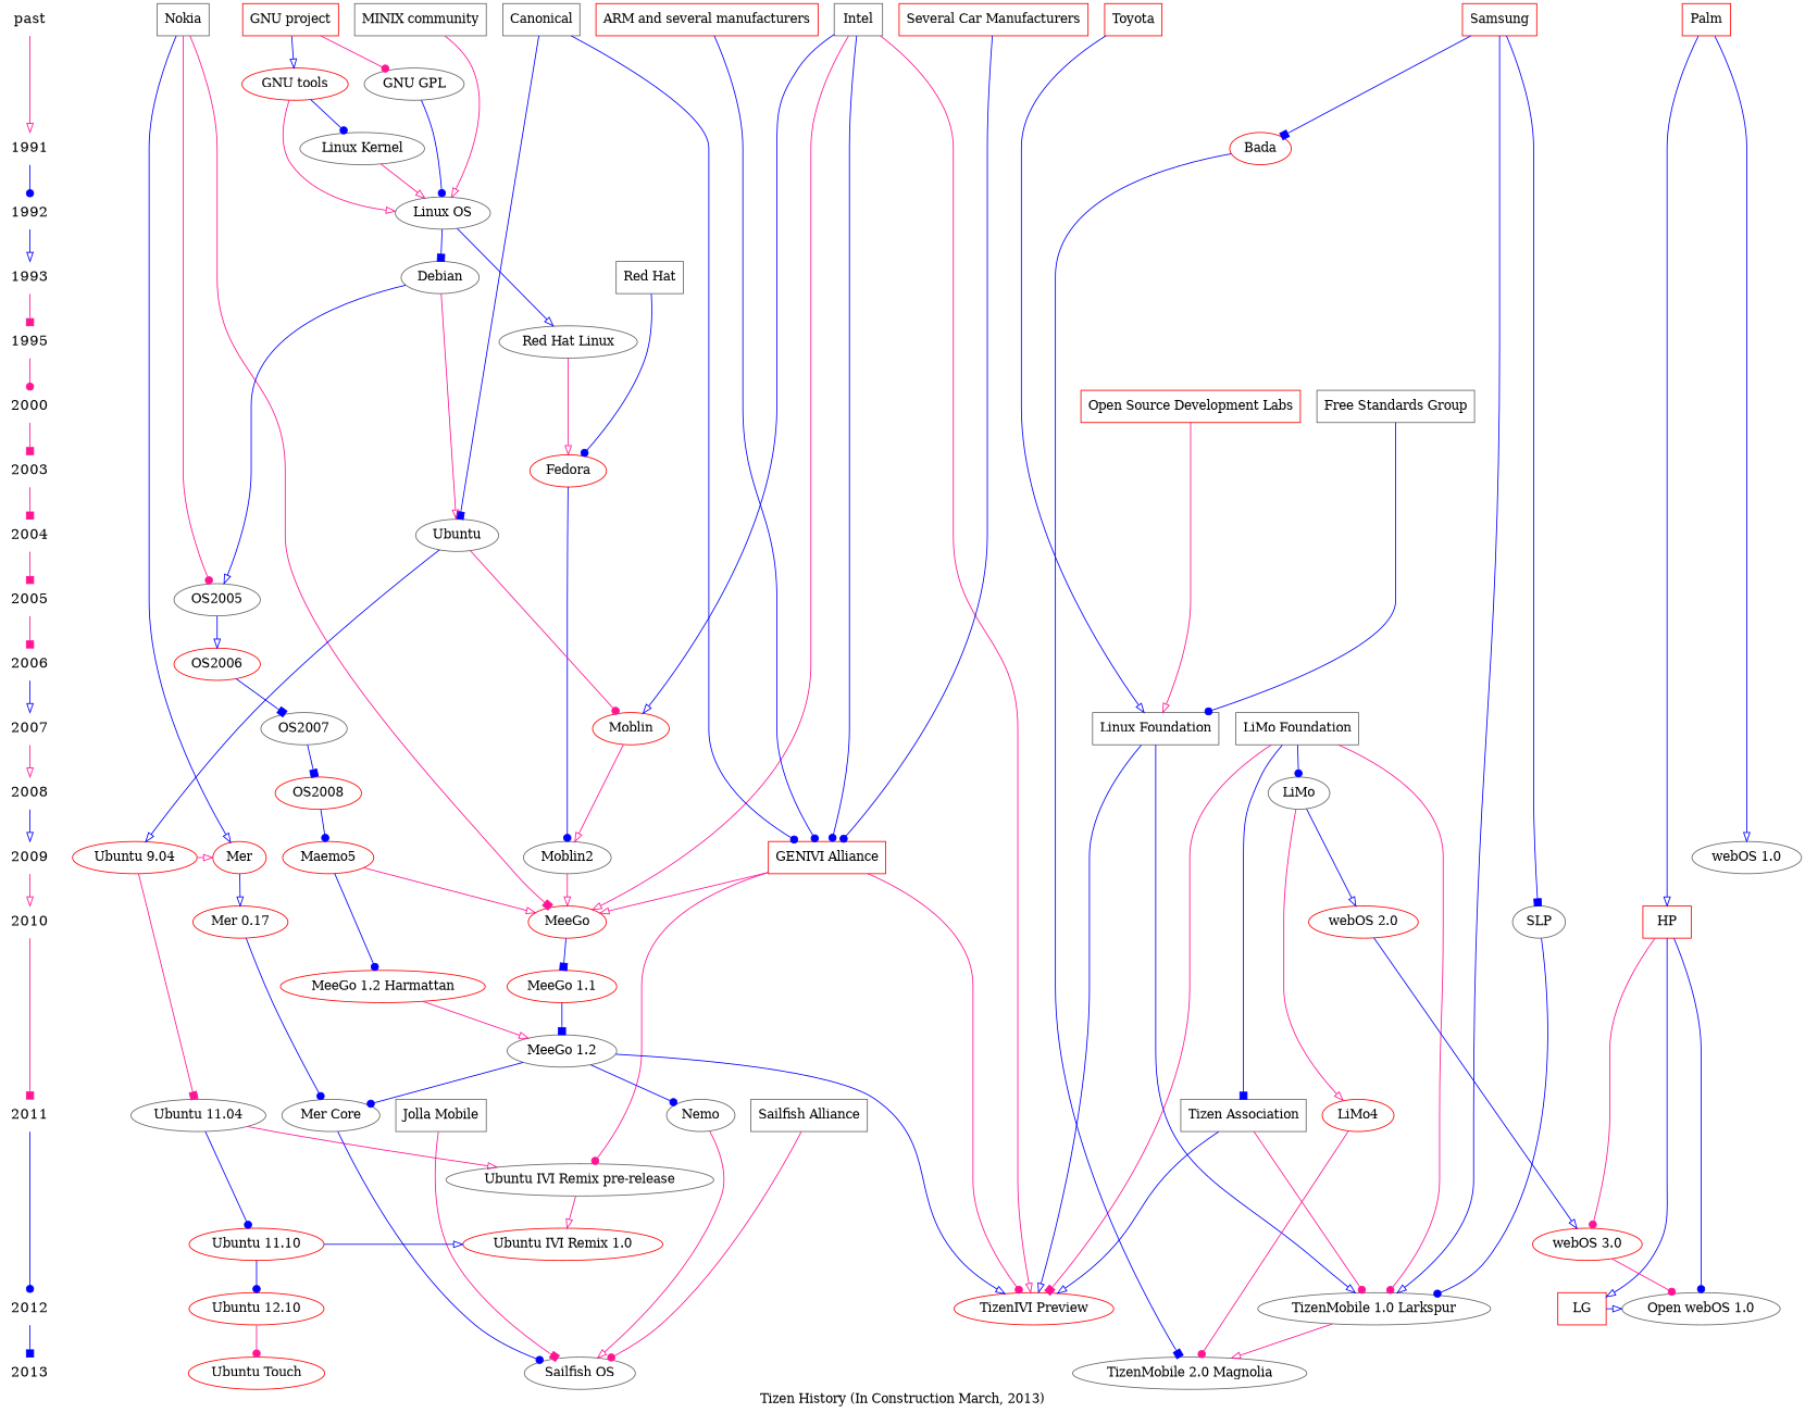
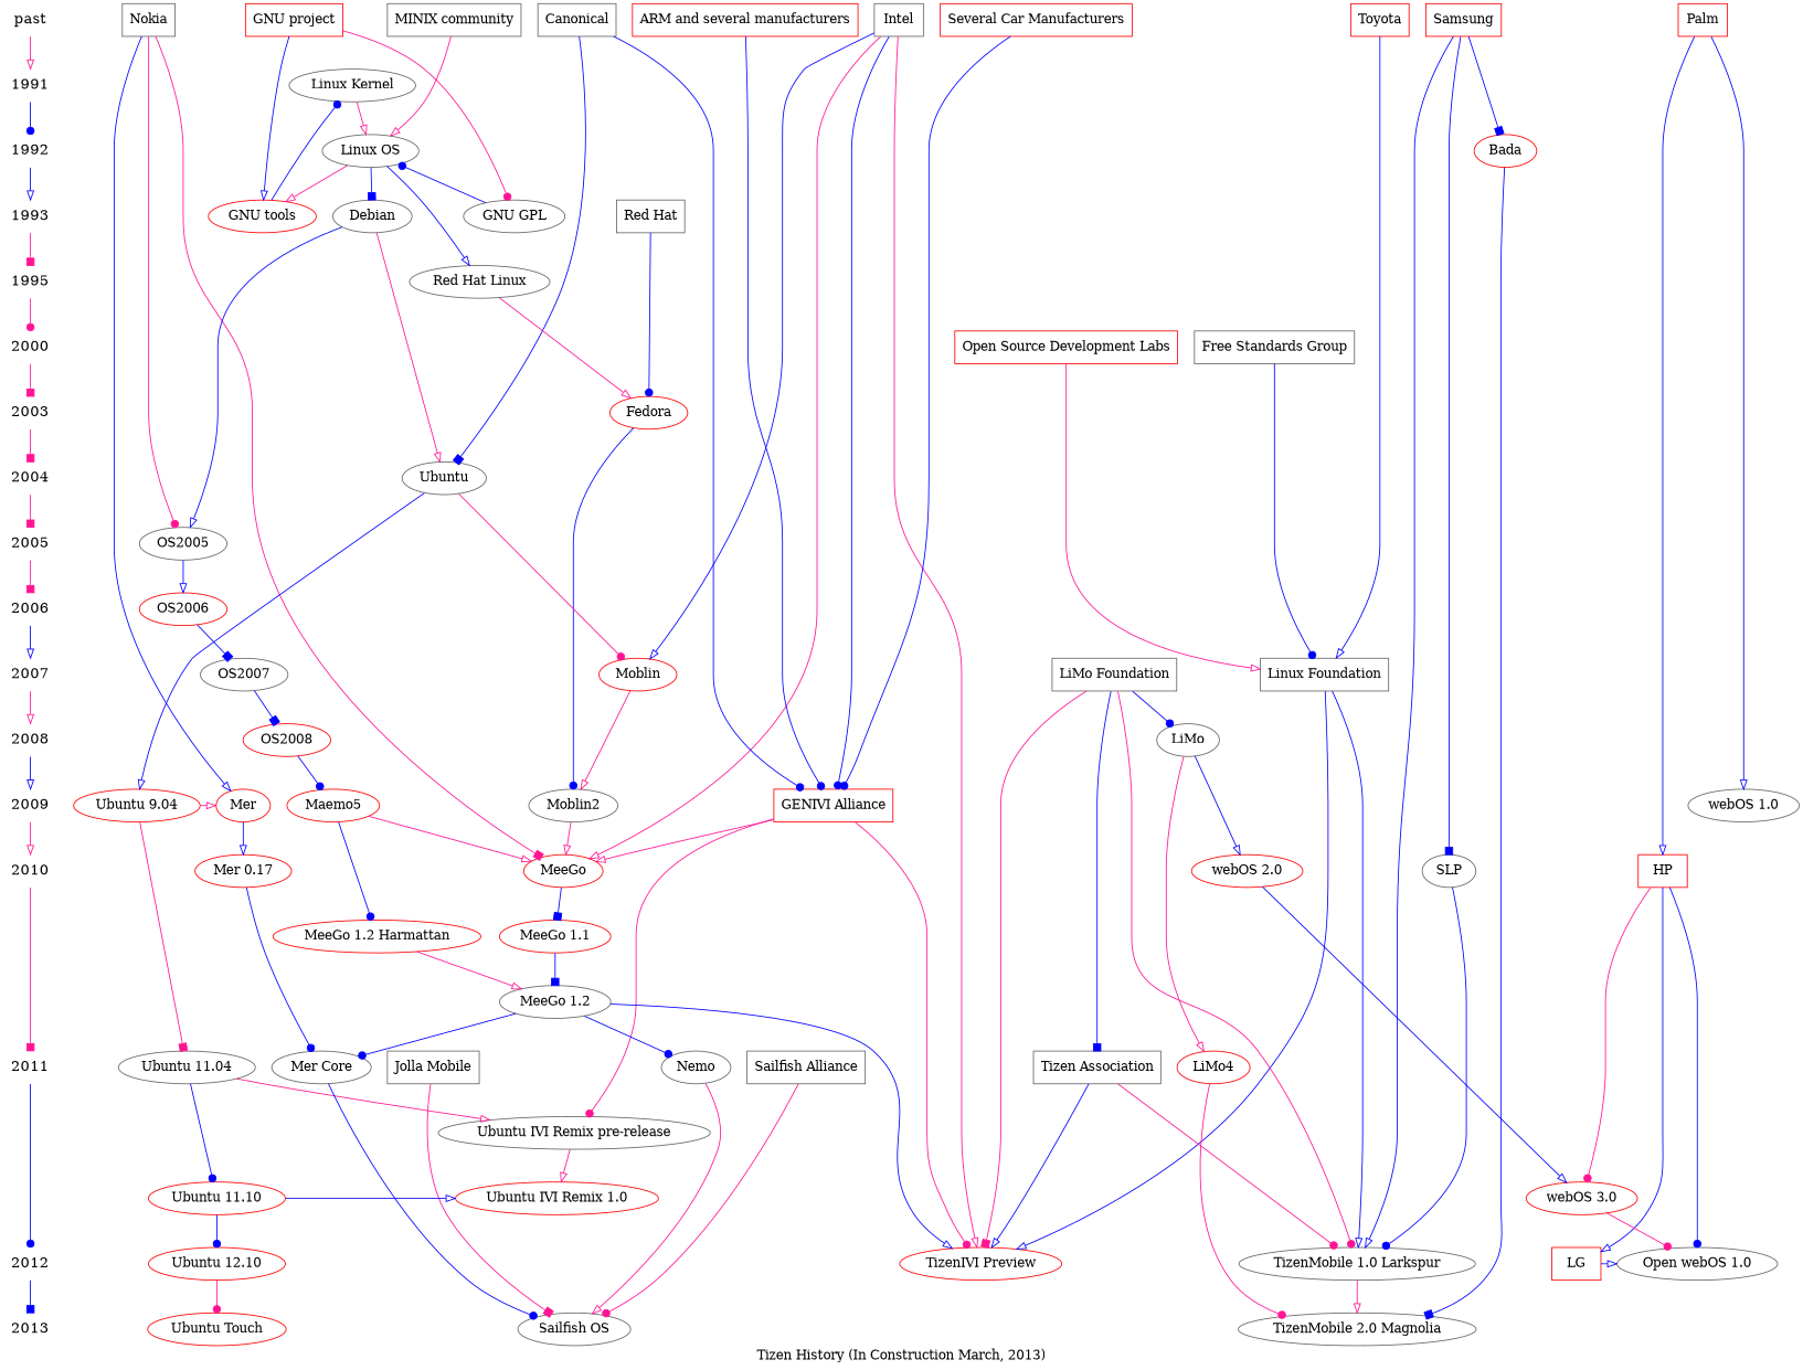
  digraph {
    label="Tizen History (In Construction March, 2013)"
    node [color=gray40]
    edge [arrowhead=onormal color=blue]
    past [fontsize=16 shape=plaintext]
    1991 [fontsize=16 shape=plaintext]
    1992 [fontsize=16 shape=plaintext]
    1993 [fontsize=16 shape=plaintext]
    1995 [fontsize=16 shape=plaintext]
    2000 [fontsize=16 shape=plaintext]
    2003 [fontsize=16 shape=plaintext]
    2004 [fontsize=16 shape=plaintext]
    2005 [color=red fontsize=16 shape=plaintext]
    2006 [color=red fontsize=16 shape=plaintext]
    2007 [fontsize=16 shape=plaintext]
    2008 [color=red fontsize=16 shape=plaintext]
    2009 [fontsize=16 shape=plaintext]
    2010 [fontsize=16 shape=plaintext]
    2011 [color=red fontsize=16 shape=plaintext]
    2012 [color=red fontsize=16 shape=plaintext]
    2013 [color=red fontsize=16 shape=plaintext]
    Nokia [shape=box]
    Intel [shape=box]
    Samsung [color=red shape=box]
    "ARM and several manufacturers" [color=red shape=box]
    "Several Car Manufacturers" [color=red shape=box]
    Canonical [shape=box]
    Toyota [color=red shape=box]
    Palm [color=red shape=box]
    "GNU project" [color=red shape=box]
    "MINIX community" [shape=box]
    "Red Hat" [shape=box]
    "Open Source Development Labs" [color=red shape=box]
    "Free Standards Group" [shape=box]
    "Linux Foundation" [shape=box]
    "LiMo Foundation" [shape=box]
    "GENIVI Alliance" [color=red shape=box]
    HP [color=red shape=box]
    "Tizen Association" [shape=box]
    "Jolla Mobile" [shape=box]
    LG [color=red shape=box]
    "Sailfish Alliance" [shape=box]
    "GNU tools" [color=red]
    "GNU GPL"
    "Linux Kernel"
    "Linux OS"
    Debian
    "Red Hat Linux"
    Fedora [color=red]
    Ubuntu
    OS2005
    OS2006 [color=red]
    OS2007
    Moblin [color=red]
    OS2008 [color=red]
    LiMo
    Maemo5 [color=red]
    Moblin2
    "Ubuntu 9.04" [color=red]
    Mer [color=red]
    "webOS 1.0"
    MeeGo [color=red]
    "Mer 0.17" [color=red]
    SLP
    "webOS 2.0" [color=red]
    "Ubuntu 11.04"
    LiMo4 [color=red]
    Nemo
    "Ubuntu 11.10" [color=red]
    "Ubuntu IVI Remix 1.0" [color=red]
    "webOS 3.0" [color=red]
    "TizenMobile 1.0 Larkspur"
    "TizenIVI Preview" [color=red]
    "Open webOS 1.0"
    "TizenMobile 2.0 Magnolia"
    "Sailfish OS"
    "Ubuntu Touch" [color=red]
    Bada [color=red]
    "Ubuntu IVI Remix pre-release"
    "MeeGo 1.2 Harmattan" [color=red]
    "MeeGo 1.1" [color=red]
    "Mer Core"
    "Ubuntu 12.10" [color=red]
    "MeeGo 1.2"
    subgraph sub_1 {
      past
      1991
      1992
      1993
      1995
      2000
      2003
      2004
      2005
      2006
      2007
      2008
      2009
      2010
      2011
      2012
      2013
    }
    subgraph sub_2 {
      subgraph sub_3 {
        rank=same
        past
        Nokia
      }
      subgraph sub_4 {
        rank=same
        past
        Intel
      }
      subgraph sub_5 {
        rank=same
        past
        Samsung
      }
      subgraph sub_6 {
        rank=same
        past
        "ARM and several manufacturers"
      }
      subgraph sub_7 {
        rank=same
        past
        "Several Car Manufacturers"
      }
      subgraph sub_8 {
        rank=same
        past
        Canonical
      }
      subgraph sub_9 {
        rank=same
        past
        Toyota
      }
      subgraph sub_10 {
        rank=same
        past
        Palm
      }
      subgraph sub_11 {
        rank=same
        past
        "GNU project"
      }
      subgraph sub_12 {
        rank=same
        past
        "MINIX community"
      }
      subgraph sub_13 {
        rank=same
        1993
        "Red Hat"
      }
      subgraph sub_14 {
        rank=same
        2000
        "Open Source Development Labs"
      }
      subgraph sub_15 {
        rank=same
        2000
        "Free Standards Group"
      }
      subgraph sub_16 {
        rank=same
        2007
        "Linux Foundation"
      }
      subgraph sub_17 {
        rank=same
        2007
        "LiMo Foundation"
      }
      subgraph sub_18 {
        rank=same
        2009
        "GENIVI Alliance"
      }
      subgraph sub_19 {
        rank=same
        2010
        HP
      }
      subgraph sub_20 {
        rank=same
        2011
        "Tizen Association"
      }
      subgraph sub_21 {
        rank=same
        2011
        "Jolla Mobile"
      }
      subgraph sub_22 {
        rank=same
        2012
        LG
      }
      subgraph sub_23 {
        rank=same
        2011
        "Sailfish Alliance"
      }
    }
    subgraph sub_24 {
    }
    subgraph sub_25 {
      rank=same
      "GNU tools"
      "GNU GPL"
    }
    subgraph sub_26 {
      rank=same
      1991
      "Linux Kernel"
    }
    subgraph sub_27 {
      rank=same
      1992
      "Linux OS"
    }
    subgraph sub_28 {
      rank=same
      1993
      Debian
    }
    subgraph sub_29 {
      rank=same
      1995
      "Red Hat Linux"
    }
    subgraph sub_30 {
      rank=same
      2003
      Fedora
    }
    subgraph sub_31 {
      rank=same
      2004
      Ubuntu
    }
    subgraph sub_32 {
      rank=same
      2005
      OS2005
    }
    subgraph sub_33 {
      rank=same
      2006
      OS2006
    }
    subgraph sub_34 {
      rank=same
      2007
      OS2007
      Moblin
    }
    subgraph sub_35 {
      rank=same
      2008
      OS2008
      LiMo
    }
    subgraph sub_36 {
      rank=same
      2009
      Maemo5
      Moblin2
      "Ubuntu 9.04"
      Mer
      "webOS 1.0"
    }
    subgraph sub_37 {
      rank=same
      2010
      MeeGo
      "Mer 0.17"
      SLP
      "webOS 2.0"
    }
    subgraph sub_38 {
      rank=same
      2011
      "Ubuntu 11.04"
      LiMo4
      Nemo
    }
    subgraph sub_39 {
      rank=same
      "Ubuntu 11.10"
      "Ubuntu IVI Remix 1.0"
      "webOS 3.0"
    }
    subgraph sub_40 {
      rank=same
      2012
      "TizenMobile 1.0 Larkspur"
      "TizenIVI Preview"
    }
    subgraph sub_41 {
      rank=same
      "TizenMobile 1.0 Larkspur"
      "Open webOS 1.0"
    }
    subgraph sub_42 {
      rank=same
      2013
      "TizenMobile 2.0 Magnolia"
      "Sailfish OS"
      "Ubuntu Touch"
    }
    past -> 1991 [color=deeppink]
    1991 -> 1992 [arrowhead=dot]
    1992 -> 1993
    1993 -> 1995 [arrowhead=box color=deeppink]
    1995 -> 2000 [arrowhead=dot color=deeppink]
    2000 -> 2003 [arrowhead=box color=deeppink]
    2003 -> 2004 [arrowhead=box color=deeppink]
    2004 -> 2005 [arrowhead=box color=deeppink]
    2005 -> 2006 [arrowhead=box color=deeppink]
    2006 -> 2007
    2007 -> 2008 [color=deeppink]
    2008 -> 2009
    2009 -> 2010 [color=deeppink]
    2010 -> 2011 [arrowhead=box color=deeppink]
    2011 -> 2012 [arrowhead=dot]
    2012 -> 2013 [arrowhead=box]
    Nokia -> OS2005 [arrowhead=dot color=deeppink]
    Nokia -> Mer
    Nokia -> MeeGo [arrowhead=box color=deeppink]
    Intel -> "GENIVI Alliance" [arrowhead=dot]
    Intel -> Moblin
    Intel -> MeeGo [color=deeppink]
    Intel -> "TizenIVI Preview" [color=deeppink]
    Samsung -> SLP [arrowhead=box]
    Samsung -> "TizenMobile 1.0 Larkspur"
    Samsung -> Bada [arrowhead=box]
    "ARM and several manufacturers" -> "GENIVI Alliance" [arrowhead=dot]
    "Several Car Manufacturers" -> "GENIVI Alliance" [arrowhead=dot]
    Canonical -> "GENIVI Alliance" [arrowhead=dot]
    Canonical -> Ubuntu [arrowhead=box]
    Toyota -> "Linux Foundation"
    Palm -> HP
    Palm -> "webOS 1.0"
    "GNU project" -> "GNU tools"
    "GNU project" -> "GNU GPL" [arrowhead=dot color=deeppink]
    "MINIX community" -> "Linux OS" [color=deeppink]
    "Red Hat" -> Fedora [arrowhead=dot]
    "Open Source Development Labs" -> "Linux Foundation" [color=deeppink]
    "Free Standards Group" -> "Linux Foundation" [arrowhead=dot]
    "Linux Foundation" -> "TizenMobile 1.0 Larkspur"
    "Linux Foundation" -> "TizenIVI Preview"
    "LiMo Foundation" -> "Tizen Association" [arrowhead=box]
    "LiMo Foundation" -> LiMo [arrowhead=dot]
    "LiMo Foundation" -> "TizenMobile 1.0 Larkspur" [arrowhead=dot color=deeppink]
    "LiMo Foundation" -> "TizenIVI Preview" [arrowhead=box color=deeppink]
    "GENIVI Alliance" -> MeeGo [color=deeppink]
    "GENIVI Alliance" -> "TizenIVI Preview" [arrowhead=dot color=deeppink]
    "GENIVI Alliance" -> "Ubuntu IVI Remix pre-release" [arrowhead=dot color=deeppink]
    HP -> LG
    HP -> "webOS 3.0" [arrowhead=dot color=deeppink]
    HP -> "Open webOS 1.0" [arrowhead=dot]
    "Tizen Association" -> "TizenMobile 1.0 Larkspur" [arrowhead=dot color=deeppink]
    "Tizen Association" -> "TizenIVI Preview"
    "Jolla Mobile" -> "Sailfish OS" [arrowhead=box color=deeppink]
    LG -> "Open webOS 1.0"
    "Sailfish Alliance" -> "Sailfish OS" [arrowhead=dot color=deeppink]
    "GNU tools" -> "Linux Kernel" [arrowhead=dot]
-   "GNU tools" -> "Linux OS" [color=deeppink]
+   "Linux OS" -> "GNU tools" [color=deeppink]
    "GNU GPL" -> "Linux OS" [arrowhead=dot]
    "Linux Kernel" -> "Linux OS" [color=deeppink]
    "Linux OS" -> Debian [arrowhead=box]
    "Linux OS" -> "Red Hat Linux"
    Debian -> Ubuntu [color=deeppink]
    Debian -> OS2005
    "Red Hat Linux" -> Fedora [color=deeppink]
    Fedora -> Moblin2 [arrowhead=dot]
    Ubuntu -> Moblin [arrowhead=dot color=deeppink]
    Ubuntu -> "Ubuntu 9.04"
    OS2005 -> OS2006
    OS2006 -> OS2007 [arrowhead=box]
    OS2007 -> OS2008 [arrowhead=box]
    Moblin -> Moblin2 [color=deeppink]
    OS2008 -> Maemo5 [arrowhead=dot]
    LiMo -> "webOS 2.0"
    LiMo -> LiMo4 [color=deeppink]
    Maemo5 -> MeeGo [color=deeppink]
    Maemo5 -> "MeeGo 1.2 Harmattan" [arrowhead=dot]
    Moblin2 -> MeeGo [color=deeppink]
    "Ubuntu 9.04" -> Mer [color=deeppink]
    "Ubuntu 9.04" -> "Ubuntu 11.04" [arrowhead=box color=deeppink]
    Mer -> "Mer 0.17"
    MeeGo -> "MeeGo 1.1" [arrowhead=box]
    "Mer 0.17" -> "Mer Core" [arrowhead=dot]
    SLP -> "TizenMobile 1.0 Larkspur" [arrowhead=dot]
    "webOS 2.0" -> "webOS 3.0"
    "Ubuntu 11.04" -> "Ubuntu 11.10" [arrowhead=dot]
    "Ubuntu 11.04" -> "Ubuntu IVI Remix pre-release" [color=deeppink]
    LiMo4 -> "TizenMobile 2.0 Magnolia" [arrowhead=dot color=deeppink]
    Nemo -> "Sailfish OS" [color=deeppink]
    "Ubuntu 11.10" -> "Ubuntu IVI Remix 1.0"
    "Ubuntu 11.10" -> "Ubuntu 12.10" [arrowhead=dot]
    "webOS 3.0" -> "Open webOS 1.0" [arrowhead=dot color=deeppink]
    "TizenMobile 1.0 Larkspur" -> "TizenMobile 2.0 Magnolia" [color=deeppink]
    Bada -> "TizenMobile 2.0 Magnolia" [arrowhead=box]
    "Ubuntu IVI Remix pre-release" -> "Ubuntu IVI Remix 1.0" [color=deeppink]
    "MeeGo 1.2 Harmattan" -> "MeeGo 1.2" [color=deeppink]
    "MeeGo 1.1" -> "MeeGo 1.2" [arrowhead=box]
    "Mer Core" -> "Sailfish OS" [arrowhead=dot]
    "Ubuntu 12.10" -> "Ubuntu Touch" [arrowhead=dot color=deeppink]
    "MeeGo 1.2" -> Nemo [arrowhead=dot]
    "MeeGo 1.2" -> "TizenIVI Preview"
    "MeeGo 1.2" -> "Mer Core" [arrowhead=dot]
  }
